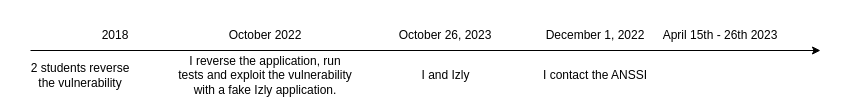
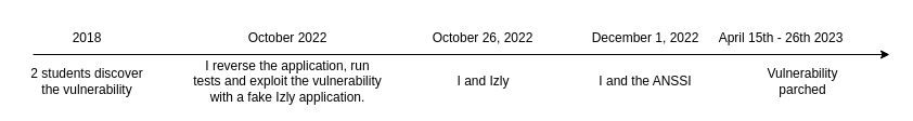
  <mxCell id="0" />
  <mxCell id="1" parent="0" />
  <mxCell id="2" value="" style="endArrow=classic;html=1;rounded=0;" edge="1" parent="1"><mxGeometry width="50" height="50" relative="1" as="geometry"><mxPoint x="30" y="50" as="sourcePoint" /><mxPoint x="820" y="50" as="targetPoint" /></mxGeometry></mxCell>
- <mxCell id="3" value="2018" style="text;strokeColor=none;align=center;fillColor=none;html=1;verticalAlign=middle;whiteSpace=wrap;rounded=0;" vertex="1" parent="1"><mxGeometry x="85" y="20" width="60" height="30" as="geometry" /></mxCell>
- <mxCell id="4" value="2 students reverse the vulnerability" style="text;strokeColor=none;align=center;fillColor=none;html=1;verticalAlign=middle;whiteSpace=wrap;rounded=0;" vertex="1" parent="1"><mxGeometry x="20" y="60" width="120" height="30" as="geometry" /></mxCell>
+ <mxCell id="3" value="2018" style="text;strokeColor=none;align=center;fillColor=none;html=1;verticalAlign=middle;whiteSpace=wrap;rounded=0;" vertex="1" parent="1"><mxGeometry x="50" y="20" width="60" height="30" as="geometry" /></mxCell>
+ <mxCell id="4" value="2 students discover the vulnerability" style="text;strokeColor=none;align=center;fillColor=none;html=1;verticalAlign=middle;whiteSpace=wrap;rounded=0;" vertex="1" parent="1"><mxGeometry x="20" y="60" width="120" height="30" as="geometry" /></mxCell>
  <mxCell id="5" value="October 2022" style="text;strokeColor=none;align=center;fillColor=none;html=1;verticalAlign=middle;whiteSpace=wrap;rounded=0;" vertex="1" parent="1"><mxGeometry x="215" y="20" width="100" height="30" as="geometry" /></mxCell>
  <mxCell id="6" value="I reverse the application, run tests and exploit the vulnerability with a fake Izly application." style="text;strokeColor=none;align=center;fillColor=none;html=1;verticalAlign=middle;whiteSpace=wrap;rounded=0;" vertex="1" parent="1"><mxGeometry x="175" y="65" width="180" height="20" as="geometry" /></mxCell>
- <mxCell id="7" value="October 26, 2023" style="text;strokeColor=none;align=center;fillColor=none;html=1;verticalAlign=middle;whiteSpace=wrap;rounded=0;" vertex="1" parent="1"><mxGeometry x="390" y="20" width="110" height="30" as="geometry" /></mxCell>
+ <mxCell id="7" value="October 26, 2022" style="text;strokeColor=none;align=center;fillColor=none;html=1;verticalAlign=middle;whiteSpace=wrap;rounded=0;" vertex="1" parent="1"><mxGeometry x="390" y="20" width="110" height="30" as="geometry" /></mxCell>
  <mxCell id="8" value="I and Izly" style="text;strokeColor=none;align=center;fillColor=none;html=1;verticalAlign=middle;whiteSpace=wrap;rounded=0;" vertex="1" parent="1"><mxGeometry x="407.5" y="60" width="75" height="30" as="geometry" /></mxCell>
  <mxCell id="9" value="December 1, 2022" style="text;strokeColor=none;align=center;fillColor=none;html=1;verticalAlign=middle;whiteSpace=wrap;rounded=0;" vertex="1" parent="1"><mxGeometry x="540" y="20" width="110" height="30" as="geometry" /></mxCell>
- <mxCell id="10" value="I contact the ANSSI" style="text;strokeColor=none;align=center;fillColor=none;html=1;verticalAlign=middle;whiteSpace=wrap;rounded=0;" vertex="1" parent="1"><mxGeometry x="540" y="60" width="110" height="30" as="geometry" /></mxCell>
+ <mxCell id="10" value="I and the ANSSI" style="text;strokeColor=none;align=center;fillColor=none;html=1;verticalAlign=middle;whiteSpace=wrap;rounded=0;" vertex="1" parent="1"><mxGeometry x="540" y="60" width="110" height="30" as="geometry" /></mxCell>
  <mxCell id="11" value="April 15th - 26th 2023" style="text;strokeColor=none;align=center;fillColor=none;html=1;verticalAlign=middle;whiteSpace=wrap;rounded=0;" vertex="1" parent="1"><mxGeometry x="660" y="20" width="120" height="30" as="geometry" /></mxCell>
+ <mxCell id="12" value="Vulnerability parched" style="text;strokeColor=none;align=center;fillColor=none;html=1;verticalAlign=middle;whiteSpace=wrap;rounded=0;" vertex="1" parent="1"><mxGeometry x="700" y="60" width="80" height="30" as="geometry" /></mxCell>
